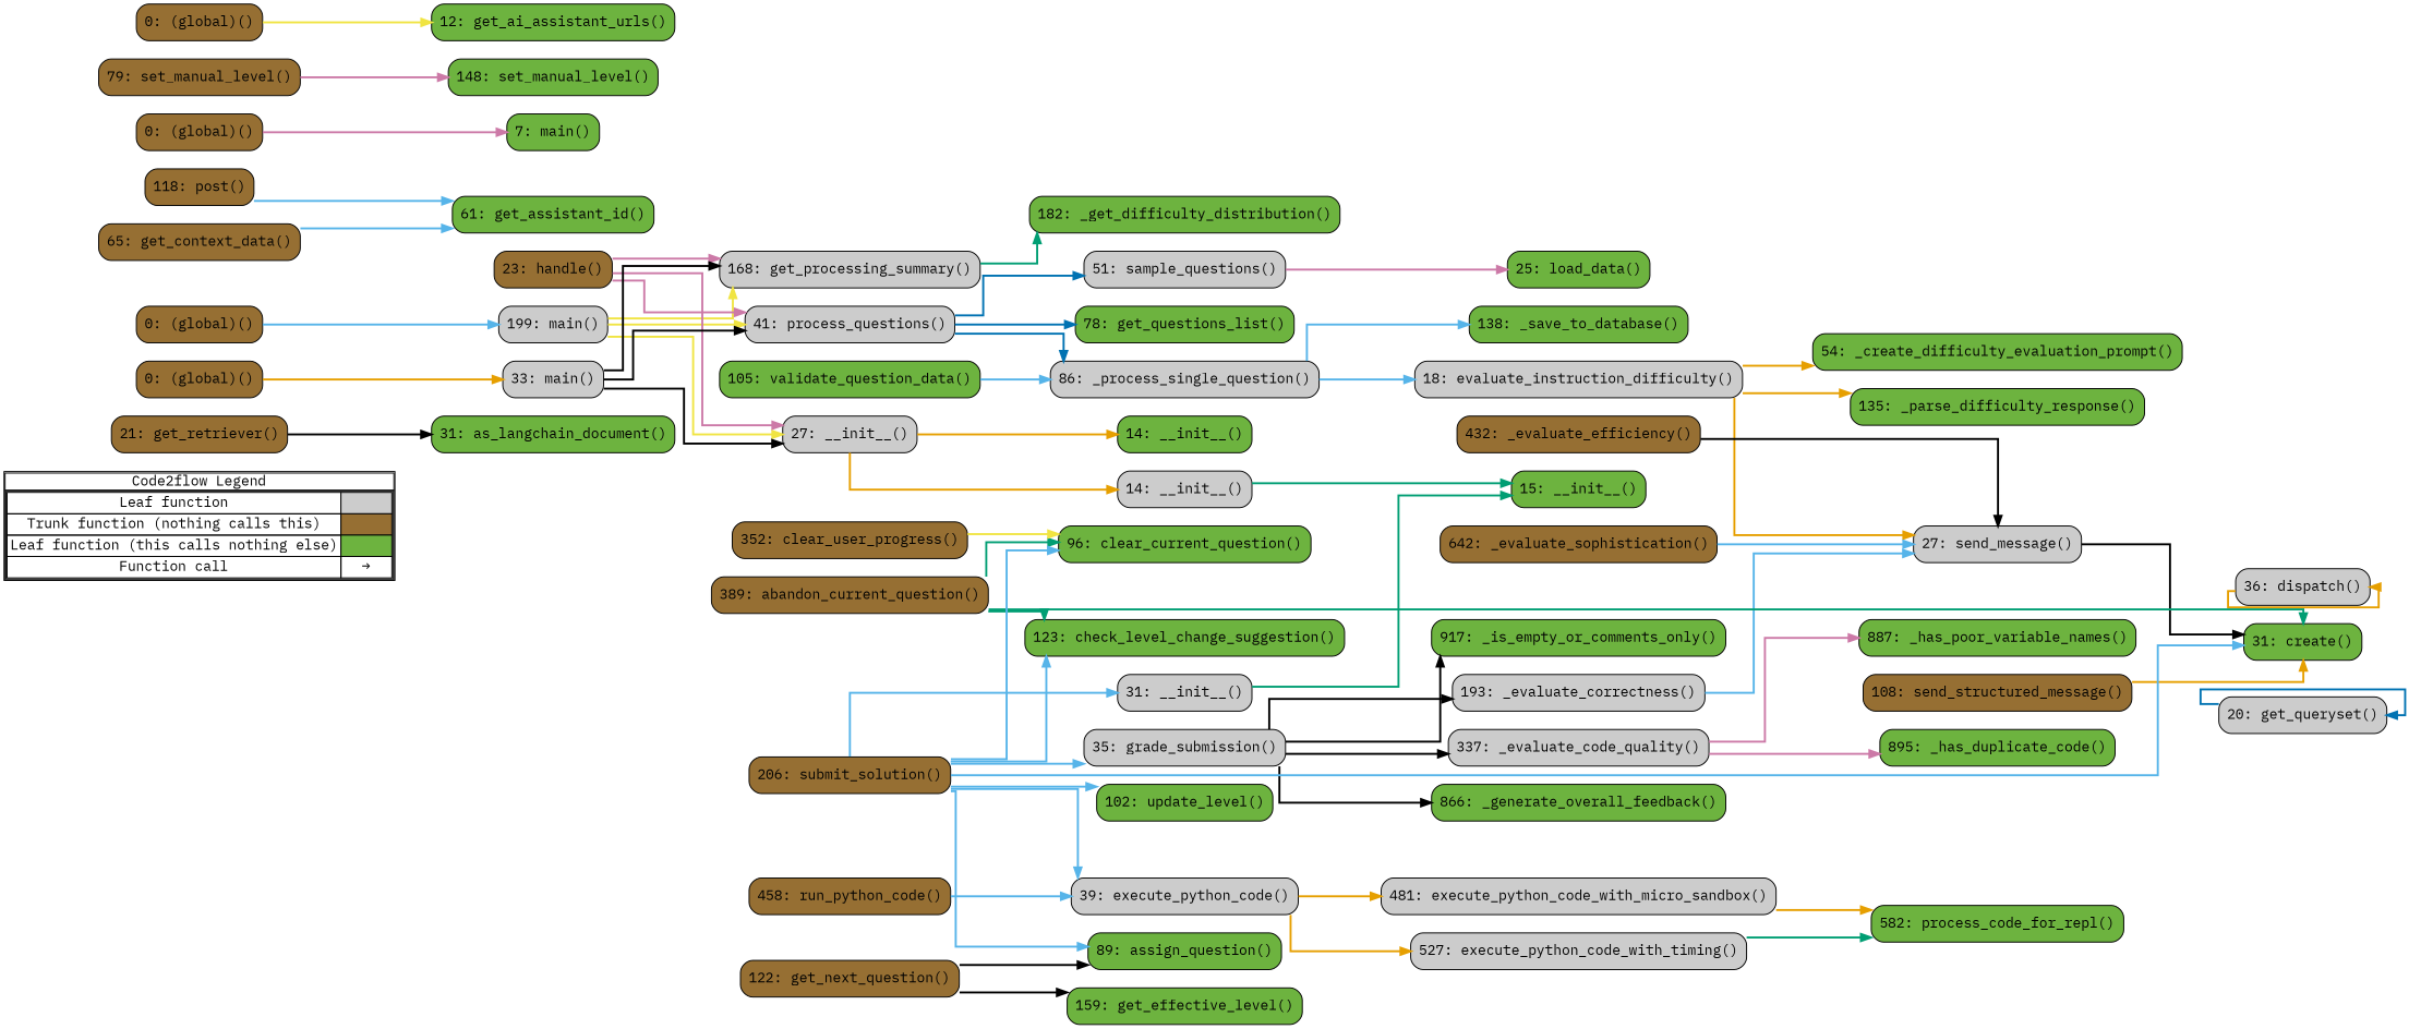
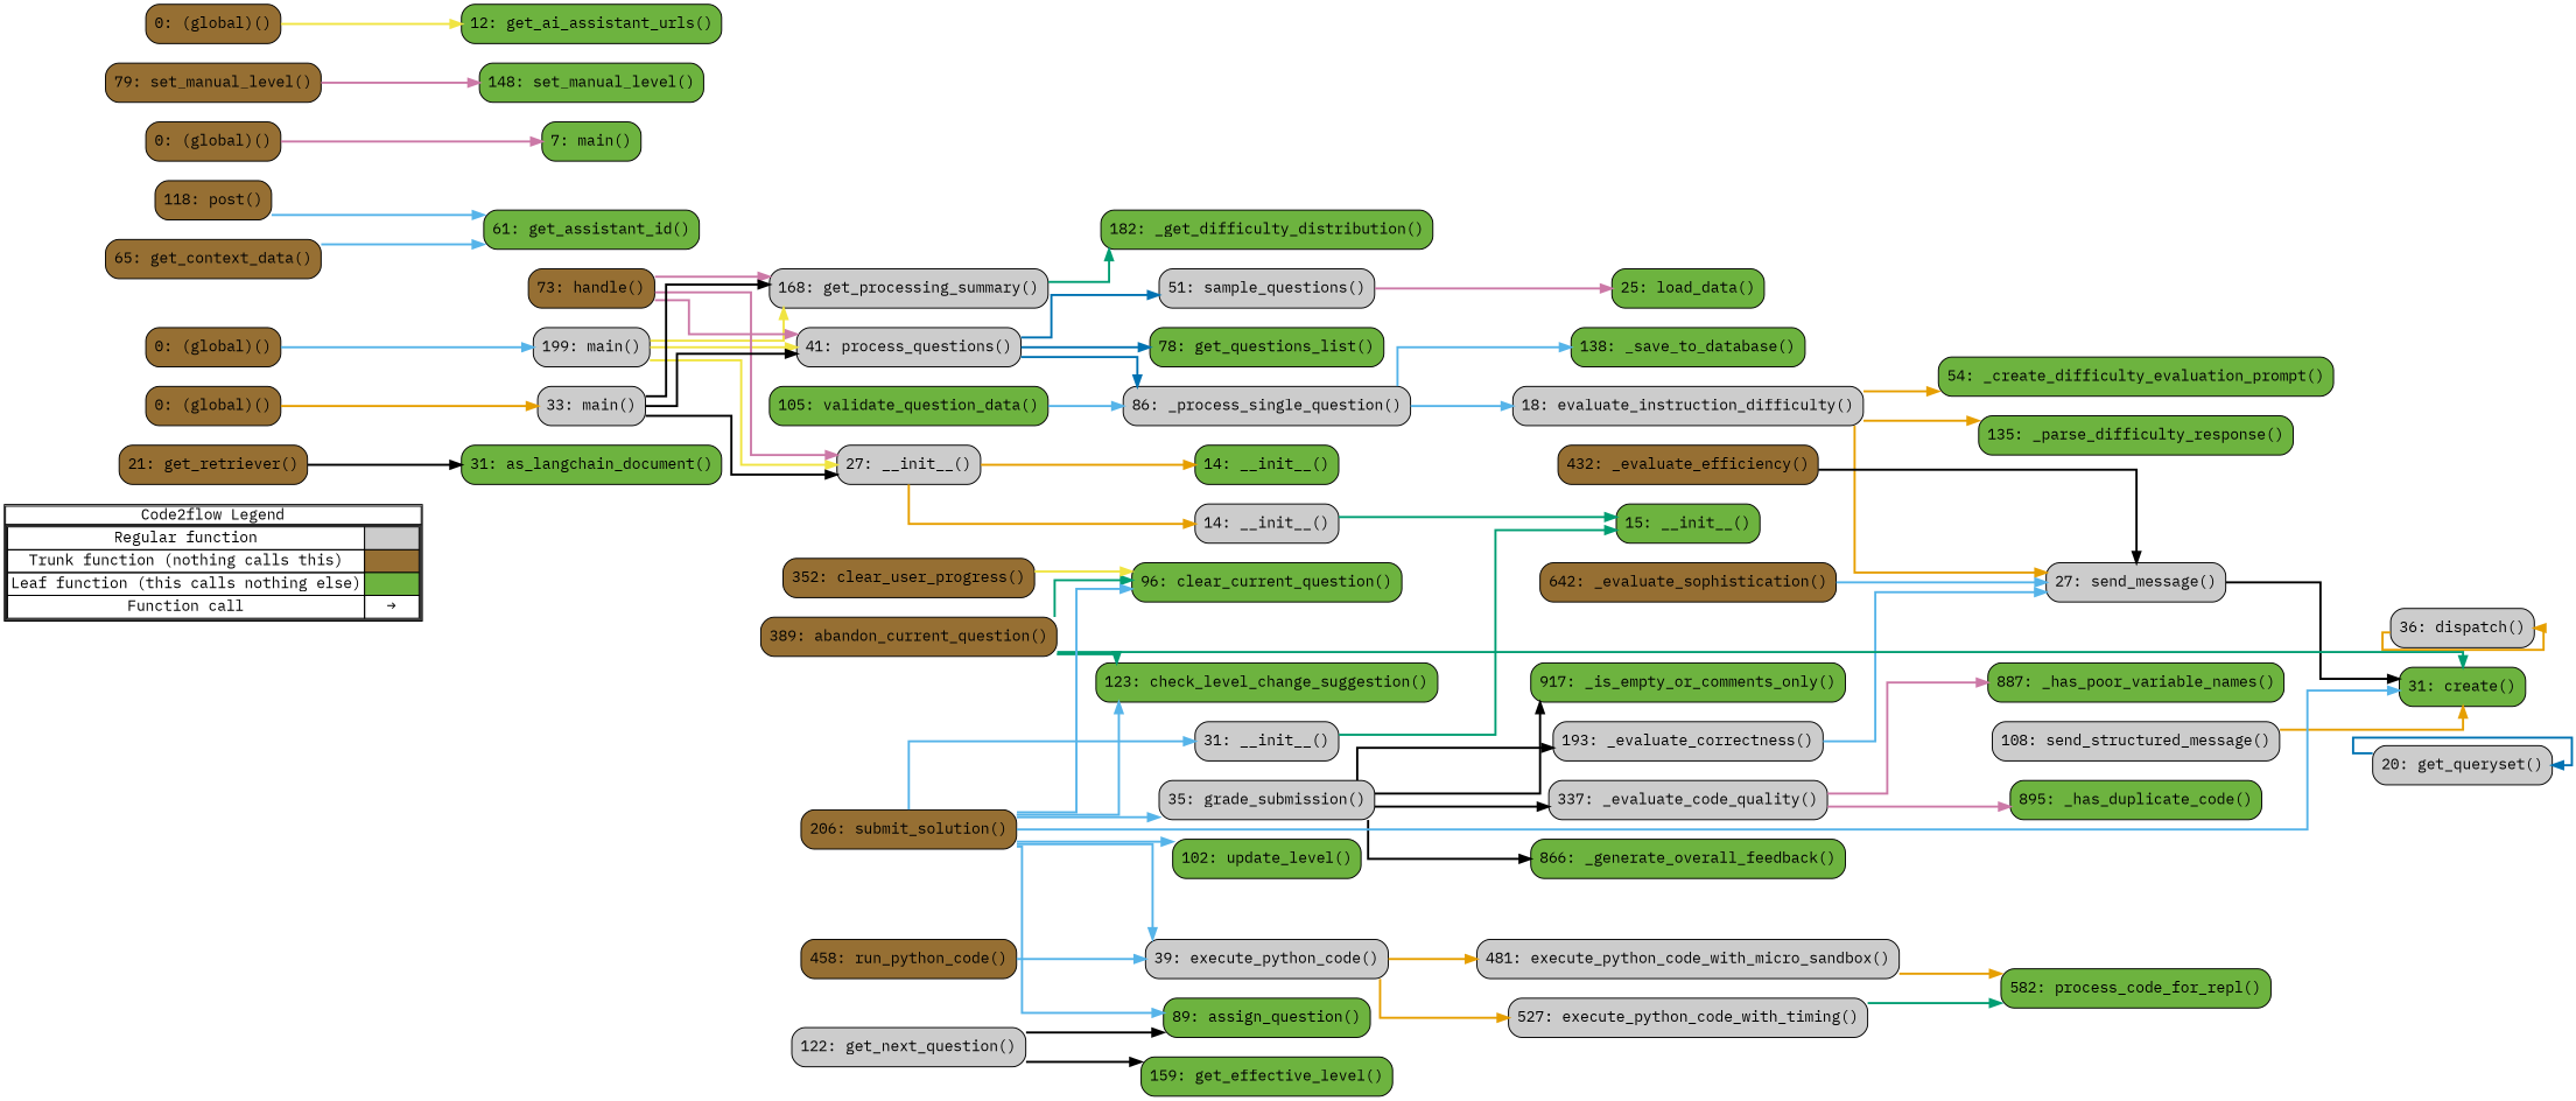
  digraph {
    concentrate=true
    fontname="IBM Plex Mono"
    rankdir=LR
    splines=ortho
    node [fontname="IBM Plex Mono" shape=rect fillcolor="#6db33f" style="rounded,filled"]
    edge [color="#56B4E9" fontname="IBM Plex Mono" penwidth=2]
-   n1 [label=<         <table cellspacing="0" cellpadding="0" border="1"><tr><td>Code2flow Legend</td></tr><tr><td>         <table cellspacing="0">         <tr><td>Leaf function</td><td width="50px" bgcolor='#cccccc'></td></tr>         <tr><td>Trunk function (nothing calls this)</td><td bgcolor='#966F33'></td></tr>         <tr><td>Leaf function (this calls nothing else)</td><td bgcolor='#6db33f'></td></tr>         <tr><td>Function call</td><td><font color='black'>&#8594;</font></td></tr>         </table></td></tr></table>         > margin=0 shape=none fillcolor="" style=""]
+   n1 [label=<         <table cellspacing="0" cellpadding="0" border="1"><tr><td>Code2flow Legend</td></tr><tr><td>         <table cellspacing="0">         <tr><td>Regular function</td><td width="50px" bgcolor='#cccccc'></td></tr>         <tr><td>Trunk function (nothing calls this)</td><td bgcolor='#966F33'></td></tr>         <tr><td>Leaf function (this calls nothing else)</td><td bgcolor='#6db33f'></td></tr>         <tr><td>Function call</td><td><font color='black'>&#8594;</font></td></tr>         </table></td></tr></table>         > margin=0 shape=none fillcolor="" style=""]
    n2 [fillcolor="#cccccc" label="20: get_queryset()"]
    n3 [fillcolor="#966F33" label="21: get_retriever()"]
    n4 [label="15: __init__()"]
    n5 [fillcolor="#cccccc" label="27: send_message()"]
-   n6 [fillcolor="#966F33" label="108: send_structured_message()"]
+   n6 [fillcolor="#cccccc" label="108: send_structured_message()"]
    n7 [label="14: __init__()"]
    n8 [label="78: get_questions_list()"]
    n9 [label="25: load_data()"]
    n10 [fillcolor="#cccccc" label="51: sample_questions()"]
    n11 [label="105: validate_question_data()"]
    n12 [fillcolor="#cccccc" label="27: __init__()"]
    n13 [label="182: _get_difficulty_distribution()"]
    n14 [fillcolor="#cccccc" label="86: _process_single_question()"]
    n15 [label="138: _save_to_database()"]
    n16 [fillcolor="#cccccc" label="168: get_processing_summary()"]
    n17 [fillcolor="#cccccc" label="41: process_questions()"]
    n18 [fillcolor="#966F33" label="0: (global)()"]
    n19 [fillcolor="#cccccc" label="199: main()"]
    n20 [fillcolor="#cccccc" label="14: __init__()"]
    n21 [label="54: _create_difficulty_evaluation_prompt()"]
    n22 [label="135: _parse_difficulty_response()"]
    n23 [fillcolor="#cccccc" label="18: evaluate_instruction_difficulty()"]
-   n24 [fillcolor="#966F33" label="23: handle()"]
+   n24 [fillcolor="#966F33" label="73: handle()"]
    n25 [fillcolor="#cccccc" label="31: __init__()"]
    n26 [fillcolor="#cccccc" label="337: _evaluate_code_quality()"]
    n27 [fillcolor="#cccccc" label="193: _evaluate_correctness()"]
    n28 [fillcolor="#966F33" label="432: _evaluate_efficiency()"]
    n29 [fillcolor="#966F33" label="642: _evaluate_sophistication()"]
    n30 [label="866: _generate_overall_feedback()"]
    n31 [label="895: _has_duplicate_code()"]
    n32 [label="887: _has_poor_variable_names()"]
    n33 [label="917: _is_empty_or_comments_only()"]
    n34 [fillcolor="#cccccc" label="35: grade_submission()"]
    n35 [fillcolor="#966F33" label="118: post()"]
    n36 [fillcolor="#cccccc" label="36: dispatch()"]
    n37 [label="61: get_assistant_id()"]
    n38 [fillcolor="#966F33" label="65: get_context_data()"]
    n39 [fillcolor="#966F33" label="0: (global)()"]
    n40 [fillcolor="#cccccc" label="33: main()"]
    n41 [fillcolor="#966F33" label="0: (global)()"]
    n42 [label="7: main()"]
    n43 [label="89: assign_question()"]
    n44 [label="123: check_level_change_suggestion()"]
    n45 [label="96: clear_current_question()"]
    n46 [label="159: get_effective_level()"]
    n47 [label="148: set_manual_level()"]
    n48 [label="102: update_level()"]
    n49 [label="31: as_langchain_document()"]
    n50 [label="31: create()"]
    n51 [fillcolor="#966F33" label="0: (global)()"]
    n52 [label="12: get_ai_assistant_urls()"]
    n53 [fillcolor="#966F33" label="389: abandon_current_question()"]
    n54 [fillcolor="#966F33" label="352: clear_user_progress()"]
    n55 [fillcolor="#cccccc" label="39: execute_python_code()"]
    n56 [fillcolor="#cccccc" label="481: execute_python_code_with_micro_sandbox()"]
    n57 [fillcolor="#cccccc" label="527: execute_python_code_with_timing()"]
-   n58 [fillcolor="#966F33" label="122: get_next_question()"]
+   n58 [fillcolor="#cccccc" label="122: get_next_question()"]
    n59 [label="582: process_code_for_repl()"]
    n60 [fillcolor="#966F33" label="458: run_python_code()"]
    n61 [fillcolor="#966F33" label="79: set_manual_level()"]
    n62 [fillcolor="#966F33" label="206: submit_solution()"]
    subgraph sub_1 {
      label=legend
      rank=min
      n1
    }
    subgraph sub_2 {
      label="File: admin"
      style=dotted
      subgraph sub_3 {
        label="Class: UserQuestionAttemptAdmin"
        style=dotted
        n2
      }
    }
    subgraph sub_4 {
      label="File: ai_assistants"
      style=dotted
      subgraph sub_5 {
        label="Class: DjangoDocsAssistant"
        style=dotted
        n3
      }
    }
    subgraph sub_6 {
      label="File: claude_service"
      style=dotted
      subgraph sub_7 {
        label="Class: ClaudeService"
        style=dotted
        n4
        n5
        n6
      }
    }
    subgraph sub_8 {
      label="File: data_processor"
      style=dotted
      subgraph sub_9 {
        label="Class: DataProcessor"
        style=dotted
        n7
        n8
        n9
        n10
        n11
      }
    }
    subgraph sub_10 {
      label="File: difficulty_evaluator"
      style=dotted
      n18
      n19
      subgraph sub_11 {
        label="Class: DifficultyEvaluator"
        style=dotted
        n12
        n13
        n14
        n15
        n16
        n17
      }
    }
    subgraph sub_12 {
      label="File: difficulty_service"
      style=dotted
      subgraph sub_13 {
        label="Class: DifficultyEvaluationService"
        style=dotted
        n20
        n21
        n22
        n23
      }
    }
    subgraph sub_14 {
      label="File: evaluate_difficulty"
      style=dotted
      subgraph sub_15 {
        label="Class: Command"
        style=dotted
        n24
      }
    }
    subgraph sub_16 {
      label="File: grading"
      style=dotted
      subgraph sub_17 {
        label="Class: PythonGradingEngine"
        style=dotted
        n25
        n26
        n27
        n28
        n29
        n30
        n31
        n32
        n33
        n34
      }
    }
    subgraph sub_18 {
      label="File: views"
      style=dotted
      subgraph sub_19 {
        label="Class: AIAssistantChatThreadView"
        style=dotted
        n35
      }
      subgraph sub_20 {
        label="Class: HybridAuthMixin"
        style=dotted
        n36
      }
      subgraph sub_21 {
        label="Class: BaseAIAssistantView"
        style=dotted
        n37
        n38
      }
    }
    subgraph sub_22 {
      label="File: instructions_difficulty_eval"
      style=dotted
      n39
      n40
    }
    subgraph sub_23 {
      label="File: manage"
      style=dotted
      n41
      n42
    }
    subgraph sub_24 {
      label="File: models"
      style=dotted
      subgraph sub_25 {
        label="Class: UserProgress"
        style=dotted
        n43
        n44
        n45
        n46
        n47
        n48
      }
    }
    subgraph sub_26 {
      label="File: models"
      style=dotted
      subgraph sub_27 {
        label="Class: DjangoDocPage"
        style=dotted
        n49
      }
    }
    subgraph sub_28 {
      label="File: serializers"
      style=dotted
      subgraph sub_29 {
        label="Class: RegisterSerializer"
        style=dotted
        n50
      }
    }
    subgraph sub_30 {
      label="File: urls"
      style=dotted
      n51
      n52
    }
    subgraph sub_31 {
      label="File: views"
      style=dotted
      n53
      n54
      n55
      n56
      n57
      n58
      n59
      n60
      n61
      n62
    }
    n2 -> n2 [color="#0072B2"]
    n3 -> n49 [color="#000000"]
    n5 -> n50 [color="#000000"]
    n6 -> n50 [color="#E69F00"]
    n10 -> n9 [color="#CC79A7"]
    n11 -> n14
    n12 -> n7 [color="#E69F00"]
    n12 -> n20 [color="#E69F00"]
    n14 -> n15
    n14 -> n23
    n16 -> n13 [color="#009E73"]
    n17 -> n8 [color="#0072B2"]
    n17 -> n10 [color="#0072B2"]
    n17 -> n14 [color="#0072B2"]
    n18 -> n19
    n19 -> n12 [color="#F0E442"]
    n19 -> n16 [color="#F0E442"]
    n19 -> n17 [color="#F0E442"]
    n20 -> n4 [color="#009E73"]
    n23 -> n5 [color="#E69F00"]
    n23 -> n21 [color="#E69F00"]
    n23 -> n22 [color="#E69F00"]
    n24 -> n12 [color="#CC79A7"]
    n24 -> n16 [color="#CC79A7"]
    n24 -> n17 [color="#CC79A7"]
    n25 -> n4 [color="#009E73"]
    n26 -> n31 [color="#CC79A7"]
    n26 -> n32 [color="#CC79A7"]
    n27 -> n5
    n28 -> n5 [color="#000000"]
    n29 -> n5
    n34 -> n26 [color="#000000"]
    n34 -> n27 [color="#000000"]
    n34 -> n30 [color="#000000"]
    n34 -> n30 [color="#000000"]
    n34 -> n33 [color="#000000"]
    n35 -> n37
    n36 -> n36 [color="#E69F00"]
    n36 -> n36 [color="#E69F00"]
    n38 -> n37
    n39 -> n40 [color="#E69F00"]
    n40 -> n12 [color="#000000"]
    n40 -> n16 [color="#000000"]
    n40 -> n17 [color="#000000"]
    n41 -> n42 [color="#CC79A7"]
    n51 -> n52 [color="#F0E442"]
    n53 -> n44 [color="#009E73"]
    n53 -> n45 [color="#009E73"]
    n53 -> n50 [color="#009E73"]
    n54 -> n45 [color="#F0E442"]
    n55 -> n56 [color="#E69F00"]
    n55 -> n57 [color="#E69F00"]
    n56 -> n59 [color="#E69F00"]
    n57 -> n59 [color="#009E73"]
    n58 -> n43 [color="#000000"]
    n58 -> n46 [color="#000000"]
    n60 -> n55
    n61 -> n47 [color="#CC79A7"]
    n62 -> n25
    n62 -> n34
    n62 -> n43
    n62 -> n44
    n62 -> n45
    n62 -> n48
    n62 -> n50
    n62 -> n55
  }
